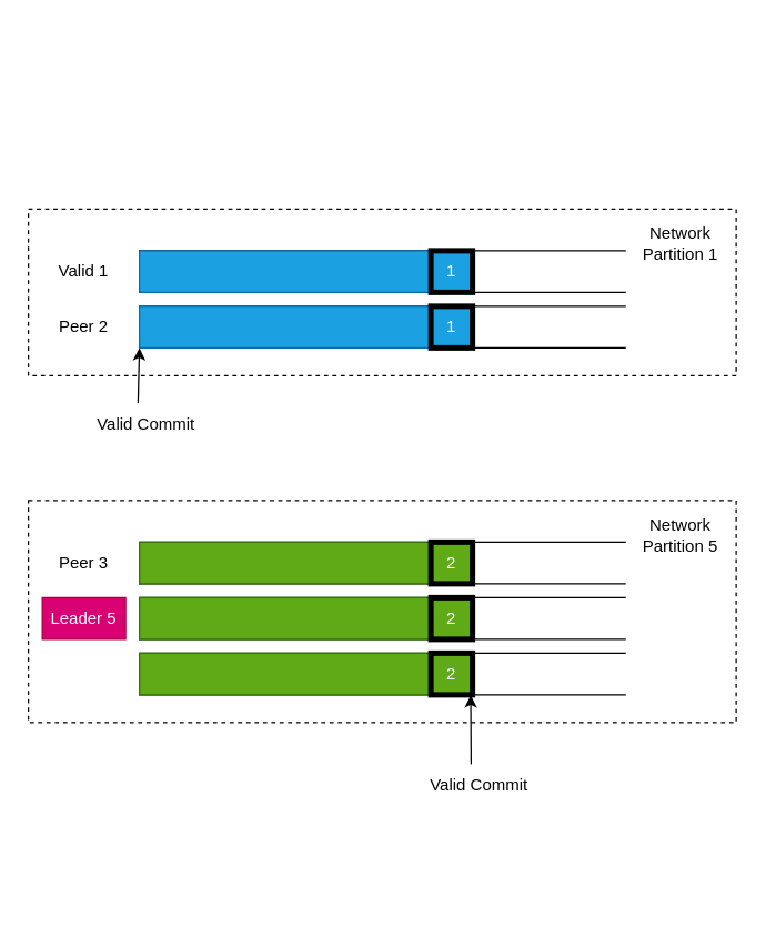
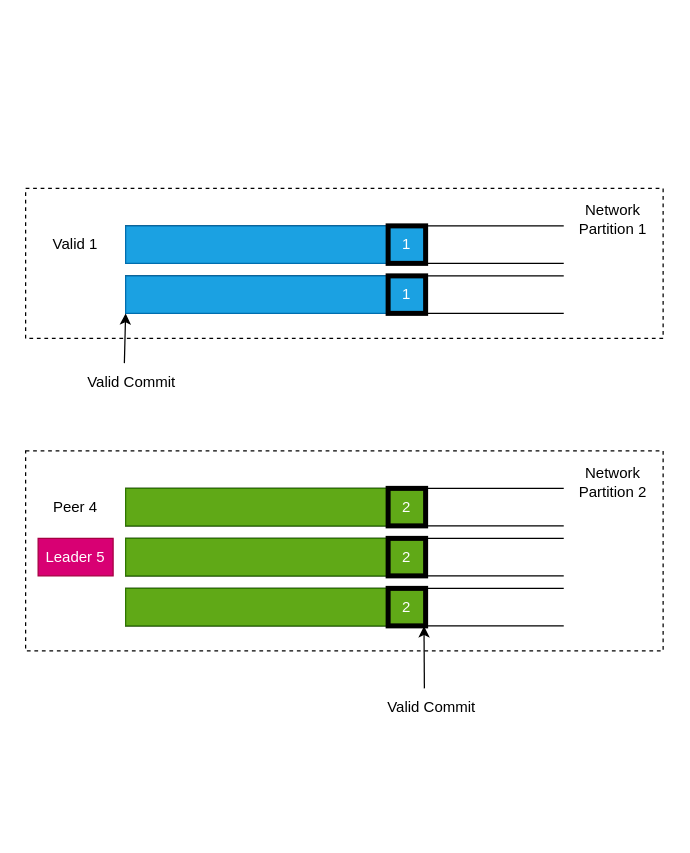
  <mxCell id="0" />
  <mxCell id="1" parent="0" />
  <mxCell id="2" value="" style="rounded=0;whiteSpace=wrap;html=1;fillColor=none;dashed=1;" parent="1" vertex="1"><mxGeometry x="20" y="150" width="510" height="120" as="geometry" /></mxCell>
  <mxCell id="3" value="" style="rounded=0;whiteSpace=wrap;html=1;fillColor=none;dashed=1;" parent="1" vertex="1"><mxGeometry x="20" y="360" width="510" height="160" as="geometry" /></mxCell>
  <mxCell id="4" value="" style="shape=partialRectangle;whiteSpace=wrap;html=1;bottom=1;right=1;left=1;top=0;fillColor=none;routingCenterX=-0.5;rotation=90;" parent="1" vertex="1"><mxGeometry x="260" y="20" width="30" height="350" as="geometry" /></mxCell>
  <mxCell id="5" value="" style="shape=partialRectangle;whiteSpace=wrap;html=1;bottom=1;right=1;left=1;top=0;fillColor=none;routingCenterX=-0.5;rotation=90;" parent="1" vertex="1"><mxGeometry x="260" y="60" width="30" height="350" as="geometry" /></mxCell>
  <mxCell id="6" value="" style="shape=partialRectangle;whiteSpace=wrap;html=1;bottom=1;right=1;left=1;top=0;fillColor=none;routingCenterX=-0.5;rotation=90;" parent="1" vertex="1"><mxGeometry x="260" y="230" width="30" height="350" as="geometry" /></mxCell>
  <mxCell id="7" value="" style="shape=partialRectangle;whiteSpace=wrap;html=1;bottom=1;right=1;left=1;top=0;fillColor=none;routingCenterX=-0.5;rotation=90;" parent="1" vertex="1"><mxGeometry x="260" y="270" width="30" height="350" as="geometry" /></mxCell>
  <mxCell id="8" value="" style="shape=partialRectangle;whiteSpace=wrap;html=1;bottom=1;right=1;left=1;top=0;fillColor=none;routingCenterX=-0.5;rotation=90;" parent="1" vertex="1"><mxGeometry x="260" y="310" width="30" height="350" as="geometry" /></mxCell>
  <mxCell id="9" value="" style="rounded=0;whiteSpace=wrap;html=1;fillColor=#60a917;fontColor=#ffffff;strokeColor=#2D7600;" parent="1" vertex="1"><mxGeometry x="100" y="390" width="240" height="30" as="geometry" /></mxCell>
  <mxCell id="10" value="" style="rounded=0;whiteSpace=wrap;html=1;fillColor=#60a917;fontColor=#ffffff;strokeColor=#2D7600;" parent="1" vertex="1"><mxGeometry x="100" y="430" width="240" height="30" as="geometry" /></mxCell>
  <mxCell id="11" value="" style="rounded=0;whiteSpace=wrap;html=1;fillColor=#60a917;fontColor=#ffffff;strokeColor=#2D7600;" parent="1" vertex="1"><mxGeometry x="100" y="470" width="240" height="30" as="geometry" /></mxCell>
  <mxCell id="12" value="" style="rounded=0;whiteSpace=wrap;html=1;fillColor=#1ba1e2;fontColor=#ffffff;strokeColor=#006EAF;" parent="1" vertex="1"><mxGeometry x="100" y="180" width="240" height="30" as="geometry" /></mxCell>
  <mxCell id="13" value="" style="rounded=0;whiteSpace=wrap;html=1;fillColor=#1ba1e2;fontColor=#ffffff;strokeColor=#006EAF;" parent="1" vertex="1"><mxGeometry x="100" y="220" width="240" height="30" as="geometry" /></mxCell>
  <mxCell id="14" value="Valid 1" style="text;html=1;strokeColor=none;fillColor=none;align=center;verticalAlign=middle;whiteSpace=wrap;rounded=0;" parent="1" vertex="1"><mxGeometry x="30" y="180" width="60" height="30" as="geometry" /></mxCell>
- <mxCell id="15" value="Peer 2" style="text;html=1;strokeColor=none;fillColor=none;align=center;verticalAlign=middle;whiteSpace=wrap;rounded=0;" parent="1" vertex="1"><mxGeometry x="30" y="220" width="60" height="30" as="geometry" /></mxCell>
- <mxCell id="16" value="Peer 3" style="text;html=1;strokeColor=none;fillColor=none;align=center;verticalAlign=middle;whiteSpace=wrap;rounded=0;" parent="1" vertex="1"><mxGeometry x="30" y="390" width="60" height="30" as="geometry" /></mxCell>
+ <mxCell id="16" value="Peer 4" style="text;html=1;strokeColor=none;fillColor=none;align=center;verticalAlign=middle;whiteSpace=wrap;rounded=0;" parent="1" vertex="1"><mxGeometry x="30" y="390" width="60" height="30" as="geometry" /></mxCell>
  <mxCell id="17" value="Leader 5" style="text;html=1;strokeColor=#A50040;fillColor=#d80073;align=center;verticalAlign=middle;whiteSpace=wrap;rounded=0;fontColor=#ffffff;" parent="1" vertex="1"><mxGeometry x="30" y="430" width="60" height="30" as="geometry" /></mxCell>
  <mxCell id="18" value="" style="endArrow=classic;html=1;entryX=1.007;entryY=0.318;entryDx=0;entryDy=0;entryPerimeter=0;" parent="1" target="8" edge="1"><mxGeometry width="50" height="50" relative="1" as="geometry"><mxPoint x="339" y="550" as="sourcePoint" /><mxPoint x="260" y="580" as="targetPoint" /></mxGeometry></mxCell>
  <mxCell id="19" value="Network Partition 1" style="text;html=1;strokeColor=none;fillColor=none;align=center;verticalAlign=middle;whiteSpace=wrap;rounded=0;dashed=1;" parent="1" vertex="1"><mxGeometry x="460" y="160" width="60" height="30" as="geometry" /></mxCell>
- <mxCell id="20" value="Network Partition 5" style="text;html=1;strokeColor=none;fillColor=none;align=center;verticalAlign=middle;whiteSpace=wrap;rounded=0;dashed=1;" parent="1" vertex="1"><mxGeometry x="460" y="370" width="60" height="30" as="geometry" /></mxCell>
+ <mxCell id="20" value="Network Partition 2" style="text;html=1;strokeColor=none;fillColor=none;align=center;verticalAlign=middle;whiteSpace=wrap;rounded=0;dashed=1;" parent="1" vertex="1"><mxGeometry x="460" y="370" width="60" height="30" as="geometry" /></mxCell>
  <mxCell id="21" value="Valid Commit" style="text;html=1;strokeColor=none;fillColor=none;align=center;verticalAlign=middle;whiteSpace=wrap;rounded=0;dashed=1;" parent="1" vertex="1"><mxGeometry x="300" y="550" width="90" height="30" as="geometry" /></mxCell>
  <mxCell id="22" value="1" style="rounded=0;whiteSpace=wrap;html=1;fillColor=#1ba1e2;fontColor=#ffffff;strokeColor=#000000;strokeWidth=4;" parent="1" vertex="1"><mxGeometry x="310" y="180" width="30" height="30" as="geometry" /></mxCell>
  <mxCell id="23" value="1" style="rounded=0;whiteSpace=wrap;html=1;fillColor=#1ba1e2;fontColor=#ffffff;strokeColor=#000000;strokeWidth=4;" parent="1" vertex="1"><mxGeometry x="310" y="220" width="30" height="30" as="geometry" /></mxCell>
  <mxCell id="24" value="2" style="rounded=0;whiteSpace=wrap;html=1;fillColor=#60a917;fontColor=#ffffff;strokeColor=#000000;strokeWidth=4;" parent="1" vertex="1"><mxGeometry x="310" y="390" width="30" height="30" as="geometry" /></mxCell>
  <mxCell id="25" value="2" style="rounded=0;whiteSpace=wrap;html=1;fillColor=#60a917;fontColor=#ffffff;strokeColor=#000000;strokeWidth=4;" parent="1" vertex="1"><mxGeometry x="310" y="430" width="30" height="30" as="geometry" /></mxCell>
  <mxCell id="26" value="2" style="rounded=0;whiteSpace=wrap;html=1;fillColor=#60a917;fontColor=#ffffff;strokeColor=#000000;strokeWidth=4;" parent="1" vertex="1"><mxGeometry x="310" y="470" width="30" height="30" as="geometry" /></mxCell>
  <mxCell id="27" value="" style="endArrow=classic;html=1;entryX=1;entryY=1;entryDx=0;entryDy=0;" edge="1" parent="1" target="5"><mxGeometry width="50" height="50" relative="1" as="geometry"><mxPoint x="99" y="289.79" as="sourcePoint" /><mxPoint x="99" y="270" as="targetPoint" /></mxGeometry></mxCell>
  <mxCell id="28" value="Valid Commit" style="text;html=1;strokeColor=none;fillColor=none;align=center;verticalAlign=middle;whiteSpace=wrap;rounded=0;dashed=1;" vertex="1" parent="1"><mxGeometry x="60" y="289.79" width="90" height="30" as="geometry" /></mxCell>
